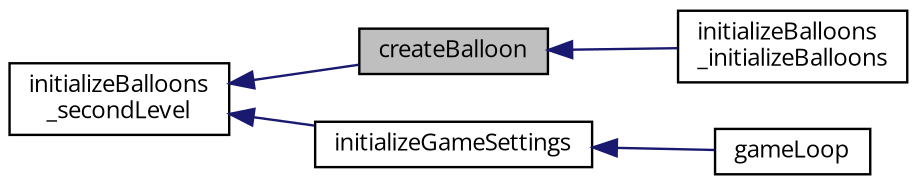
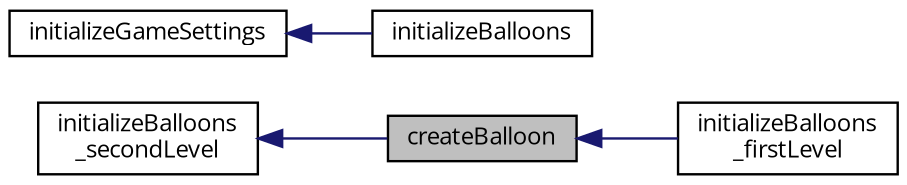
  digraph {
    fontname="Open Sans"
    rankdir=LR
    node [color=black fillcolor=white fontname="Open Sans" fontsize=10 shape=record style=filled]
    edge [color=midnightblue dir=back fontname="Open Sans" fontsize=10 labelfontname=Helvetica labelfontsize=10 style=solid]
    n1 [fillcolor=grey75 fontcolor=black height=0.2 label=createBalloon width=0.4]
-   n2 [height=0.2 label="initializeBalloons\l_initializeBalloons" width=0.4]
+   n2 [height=0.2 label="initializeBalloons\l_firstLevel" width=0.4]
    n3 [height=0.2 label="initializeBalloons\l_secondLevel" width=0.4]
    n4 [height=0.2 label=initializeGameSettings width=0.4]
-   n5 [height=0.2 label=gameLoop width=0.4]
+   n5 [height=0.2 label=initializeBalloons width=0.4]
    n1 -> n2
    n3 -> n1
-   n3 -> n4
    n4 -> n5
  }
